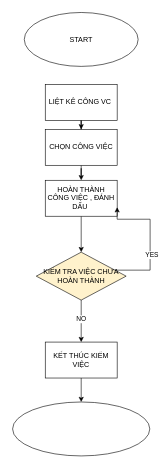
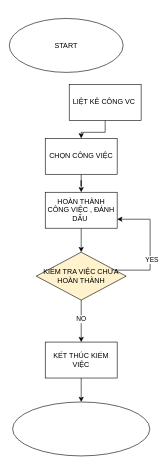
  <mxCell id="0" />
  <mxCell id="1" parent="0" />
- <mxCell id="2" value="START" style="ellipse;whiteSpace=wrap;html=1;" vertex="1" parent="1"><mxGeometry x="40" y="20" width="190" height="90" as="geometry" /></mxCell>
+ <mxCell id="2" value="START" style="ellipse;whiteSpace=wrap;html=1;" vertex="1" parent="1"><mxGeometry x="15" y="30" width="190" height="90" as="geometry" /></mxCell>
  <mxCell id="3" style="edgeStyle=orthogonalEdgeStyle;rounded=0;orthogonalLoop=1;jettySize=auto;html=1;" edge="1" parent="1" source="4" target="6"><mxGeometry relative="1" as="geometry"><mxPoint x="135" y="260" as="targetPoint" /></mxGeometry></mxCell>
- <mxCell id="4" value="LIỆT KÊ CÔNG VC&amp;nbsp;" style="rounded=0;whiteSpace=wrap;html=1;" vertex="1" parent="1"><mxGeometry x="75" y="140" width="120" height="60" as="geometry" /></mxCell>
+ <mxCell id="4" value="LIỆT KÊ CÔNG VC&amp;nbsp;" style="rounded=0;whiteSpace=wrap;html=1;" vertex="1" parent="1"><mxGeometry x="115" y="140" width="120" height="60" as="geometry" /></mxCell>
  <mxCell id="5" style="edgeStyle=orthogonalEdgeStyle;rounded=0;orthogonalLoop=1;jettySize=auto;html=1;" edge="1" parent="1" source="6" target="8"><mxGeometry relative="1" as="geometry"><mxPoint x="135" y="350" as="targetPoint" /></mxGeometry></mxCell>
- <mxCell id="6" value="CHỌN CÔNG VIỆC" style="rounded=0;whiteSpace=wrap;html=1;" vertex="1" parent="1"><mxGeometry x="75" y="215" width="120" height="60" as="geometry" /></mxCell>
+ <mxCell id="6" value="CHỌN CÔNG VIỆC" style="rounded=0;whiteSpace=wrap;html=1;" vertex="1" parent="1"><mxGeometry x="75" y="230" width="120" height="60" as="geometry" /></mxCell>
  <mxCell id="7" style="edgeStyle=orthogonalEdgeStyle;rounded=0;orthogonalLoop=1;jettySize=auto;html=1;" edge="1" parent="1" source="8" target="13"><mxGeometry relative="1" as="geometry"><mxPoint x="135" y="430" as="targetPoint" /></mxGeometry></mxCell>
- <mxCell id="8" value="HOÀN THÀNH CÔNG VIỆC , ĐÁNH DẤU&amp;nbsp;" style="rounded=0;whiteSpace=wrap;html=1;" vertex="1" parent="1"><mxGeometry x="75" y="300" width="120" height="60" as="geometry" /></mxCell>
+ <mxCell id="8" value="HOÀN THÀNH CÔNG VIỆC , ĐÁNH DẤU&amp;nbsp;" style="rounded=0;whiteSpace=wrap;html=1;" vertex="1" parent="1"><mxGeometry x="75" y="320" width="120" height="60" as="geometry" /></mxCell>
  <mxCell id="9" style="edgeStyle=orthogonalEdgeStyle;rounded=0;orthogonalLoop=1;jettySize=auto;html=1;" edge="1" parent="1" source="13"><mxGeometry relative="1" as="geometry"><mxPoint x="135" y="570" as="targetPoint" /></mxGeometry></mxCell>
  <mxCell id="10" value="NO" style="edgeLabel;html=1;align=center;verticalAlign=middle;resizable=0;points=[];" vertex="1" connectable="0" parent="9"><mxGeometry x="-0.126" y="-1" relative="1" as="geometry"><mxPoint as="offset" /></mxGeometry></mxCell>
  <mxCell id="11" style="edgeStyle=orthogonalEdgeStyle;rounded=0;orthogonalLoop=1;jettySize=auto;html=1;entryX=1;entryY=0.75;entryDx=0;entryDy=0;" edge="1" parent="1" source="13" target="8"><mxGeometry relative="1" as="geometry"><mxPoint x="300" y="460" as="targetPoint" /><Array as="points"><mxPoint x="250" y="450" /><mxPoint x="250" y="365" /></Array></mxGeometry></mxCell>
  <mxCell id="12" value="YES" style="edgeLabel;html=1;align=center;verticalAlign=middle;resizable=0;points=[];" vertex="1" connectable="0" parent="11"><mxGeometry x="-0.231" y="-2" relative="1" as="geometry"><mxPoint as="offset" /></mxGeometry></mxCell>
  <mxCell id="13" value="KIỂM TRA VIỆC CHƯA HOÀN THÀNH" style="rhombus;whiteSpace=wrap;html=1;fillColor=#fff2cc;" vertex="1" parent="1"><mxGeometry x="60" y="420" width="150" height="80" as="geometry" /></mxCell>
  <mxCell id="14" style="edgeStyle=orthogonalEdgeStyle;rounded=0;orthogonalLoop=1;jettySize=auto;html=1;" edge="1" parent="1" source="15" target="16"><mxGeometry relative="1" as="geometry"><mxPoint x="135" y="670" as="targetPoint" /></mxGeometry></mxCell>
  <mxCell id="15" value="KẾT THÚC KIỂM VIỆC" style="rounded=0;whiteSpace=wrap;html=1;" vertex="1" parent="1"><mxGeometry x="75" y="570" width="120" height="60" as="geometry" /></mxCell>
  <mxCell id="16" value="" style="ellipse;whiteSpace=wrap;html=1;" vertex="1" parent="1"><mxGeometry x="20.5" y="670" width="229" height="90" as="geometry" /></mxCell>
